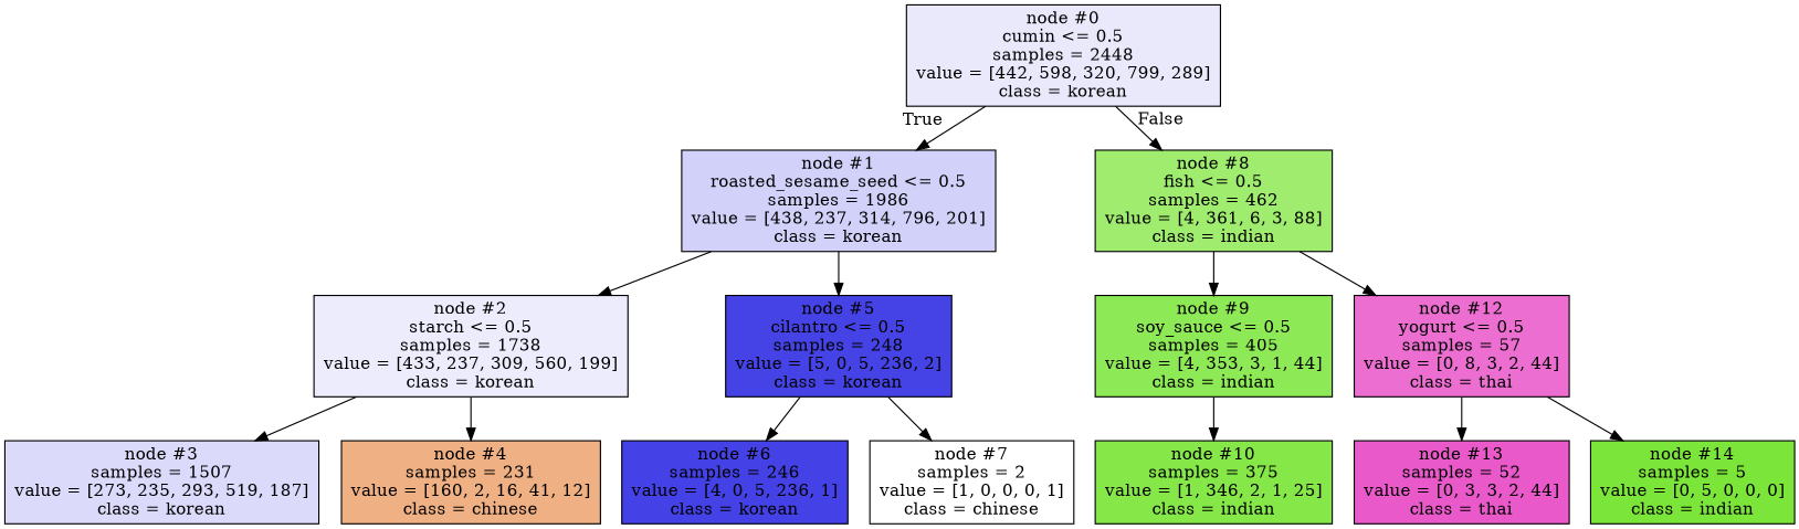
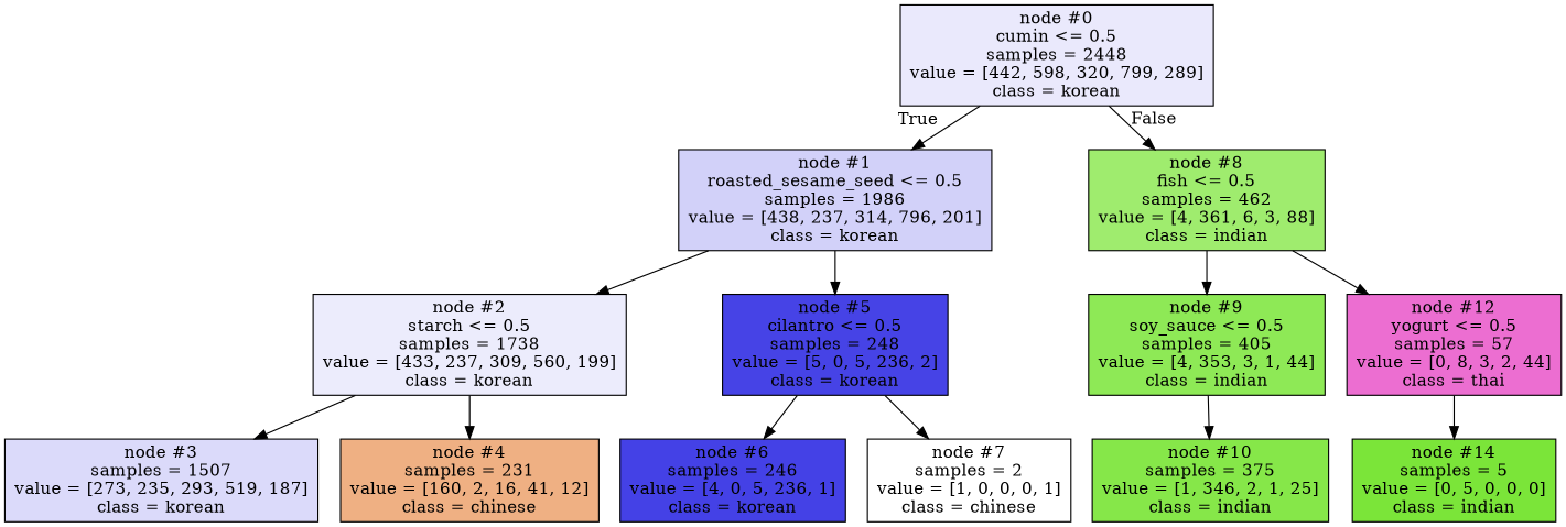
  digraph {
    node [color=black shape=box style=filled]
    n1 [fillcolor="#eae9fc" label="node #0\ncumin <= 0.5\nsamples = 2448\nvalue = [442, 598, 320, 799, 289]\nclass = korean"]
    n2 [fillcolor="#d2d1f9" label="node #1\nroasted_sesame_seed <= 0.5\nsamples = 1986\nvalue = [438, 237, 314, 796, 201]\nclass = korean"]
    n3 [fillcolor="#9fec6e" label="node #8\nfish <= 0.5\nsamples = 462\nvalue = [4, 361, 6, 3, 88]\nclass = indian"]
    n4 [fillcolor="#ececfc" label="node #2\nstarch <= 0.5\nsamples = 1738\nvalue = [433, 237, 309, 560, 199]\nclass = korean"]
    n5 [fillcolor="#4643e6" label="node #5\ncilantro <= 0.5\nsamples = 248\nvalue = [5, 0, 5, 236, 2]\nclass = korean"]
    n6 [fillcolor="#8ee956" label="node #9\nsoy_sauce <= 0.5\nsamples = 405\nvalue = [4, 353, 3, 1, 44]\nclass = indian"]
    n7 [fillcolor="#ec6ed1" label="node #12\nyogurt <= 0.5\nsamples = 57\nvalue = [0, 8, 3, 2, 44]\nclass = thai"]
    n8 [fillcolor="#dbdafa" label="node #3\nsamples = 1507\nvalue = [273, 235, 293, 519, 187]\nclass = korean"]
    n9 [fillcolor="#efb083" label="node #4\nsamples = 231\nvalue = [160, 2, 16, 41, 12]\nclass = chinese"]
    n10 [fillcolor="#4441e6" label="node #6\nsamples = 246\nvalue = [4, 0, 5, 236, 1]\nclass = korean"]
    n11 [fillcolor="#ffffff" label="node #7\nsamples = 2\nvalue = [1, 0, 0, 0, 1]\nclass = chinese"]
    n12 [fillcolor="#86e749" label="node #10\nsamples = 375\nvalue = [1, 346, 2, 1, 25]\nclass = indian"]
-   n13 [fillcolor="#e959ca" label="node #13\nsamples = 52\nvalue = [0, 3, 3, 2, 44]\nclass = thai"]
    n14 [fillcolor="#7be539" label="node #14\nsamples = 5\nvalue = [0, 5, 0, 0, 0]\nclass = indian"]
    n1 -> n2 [headlabel=True labelangle=45 labeldistance=2.5]
    n1 -> n3 [headlabel=False labelangle=-45 labeldistance=2.5]
    n2 -> n4
    n2 -> n5
    n3 -> n6
    n3 -> n7
    n4 -> n8
    n4 -> n9
    n5 -> n10
    n5 -> n11
    n6 -> n12
-   n7 -> n13
    n7 -> n14
  }
